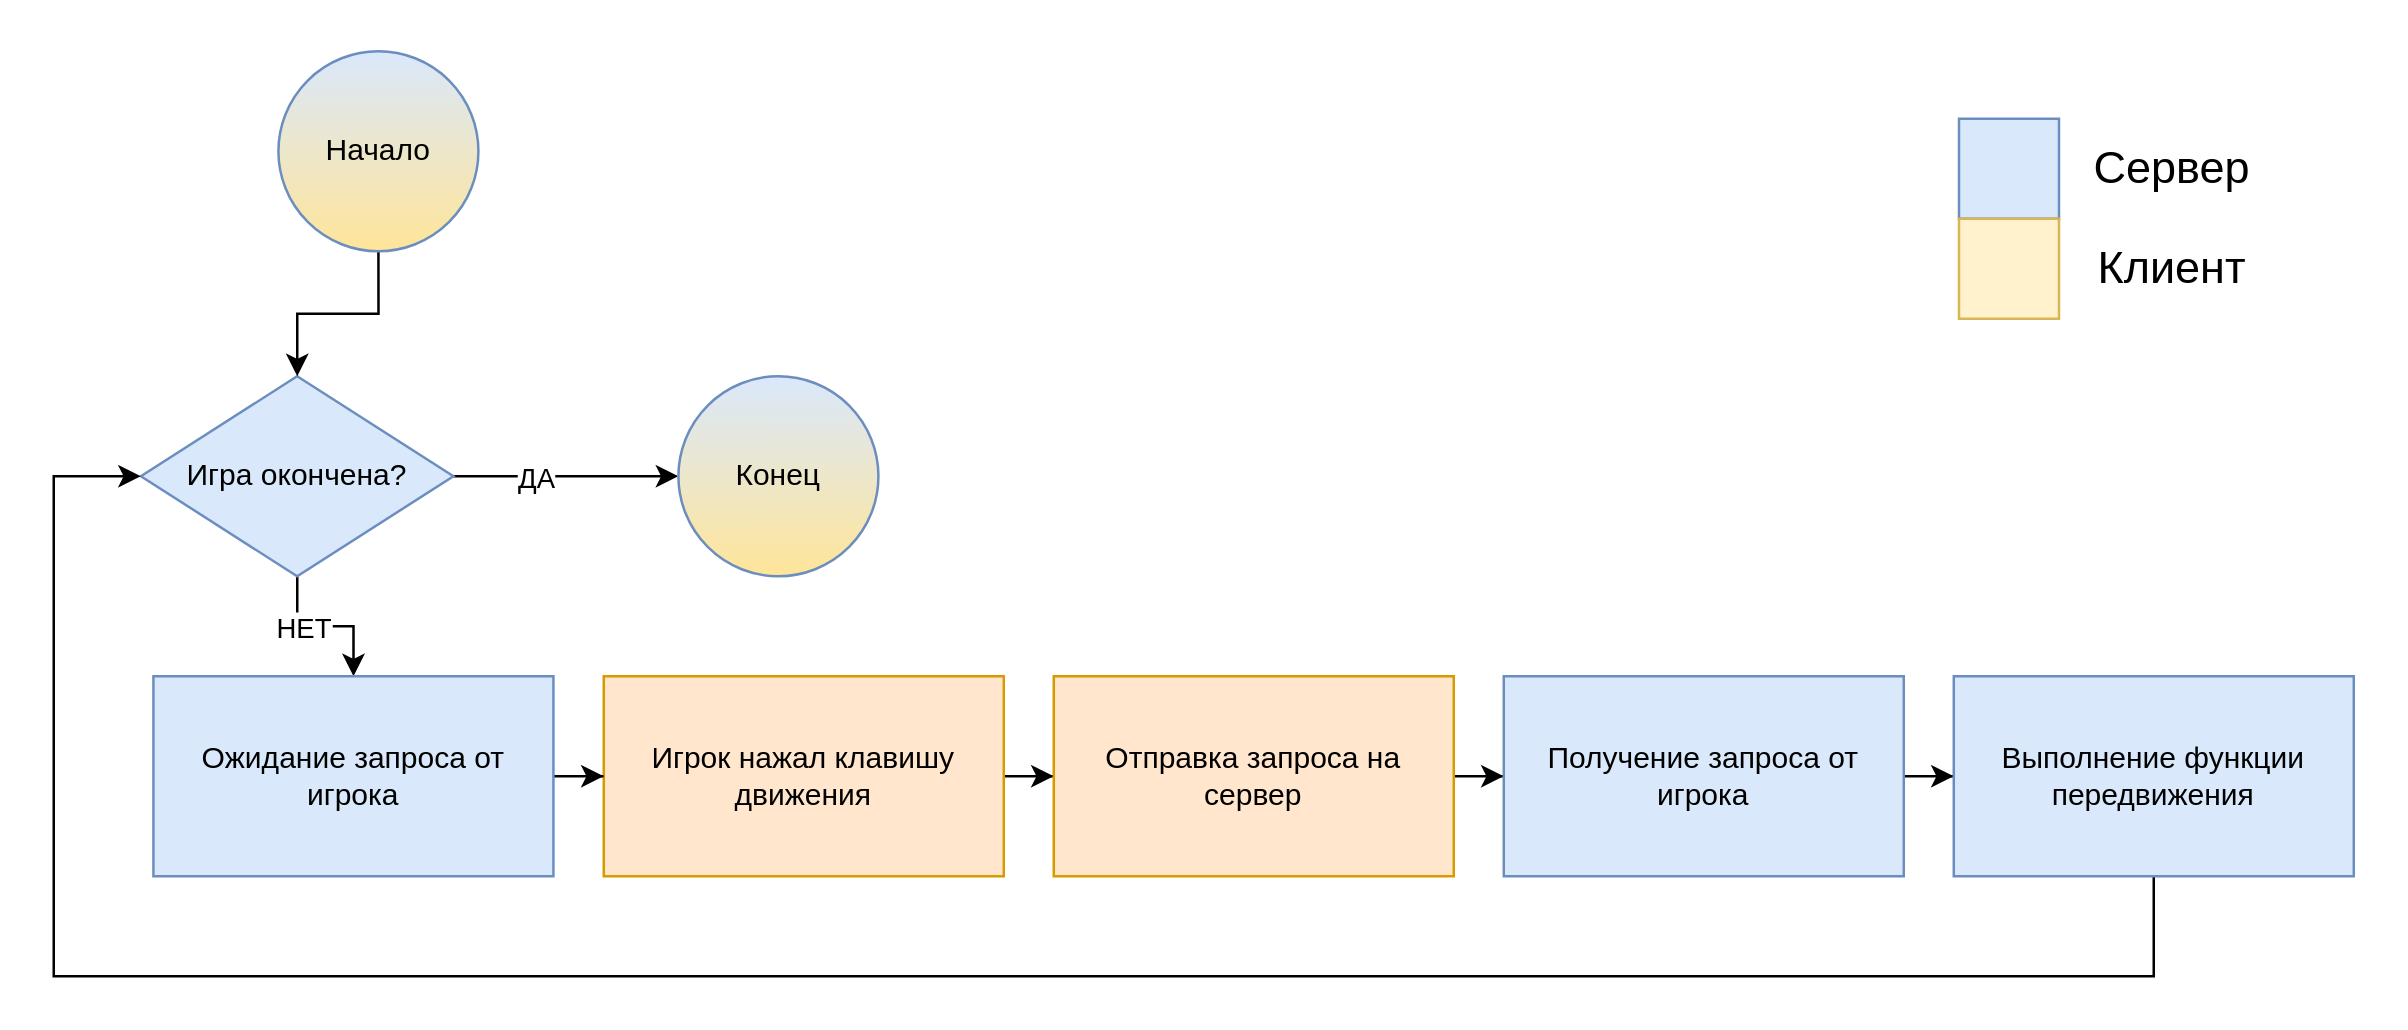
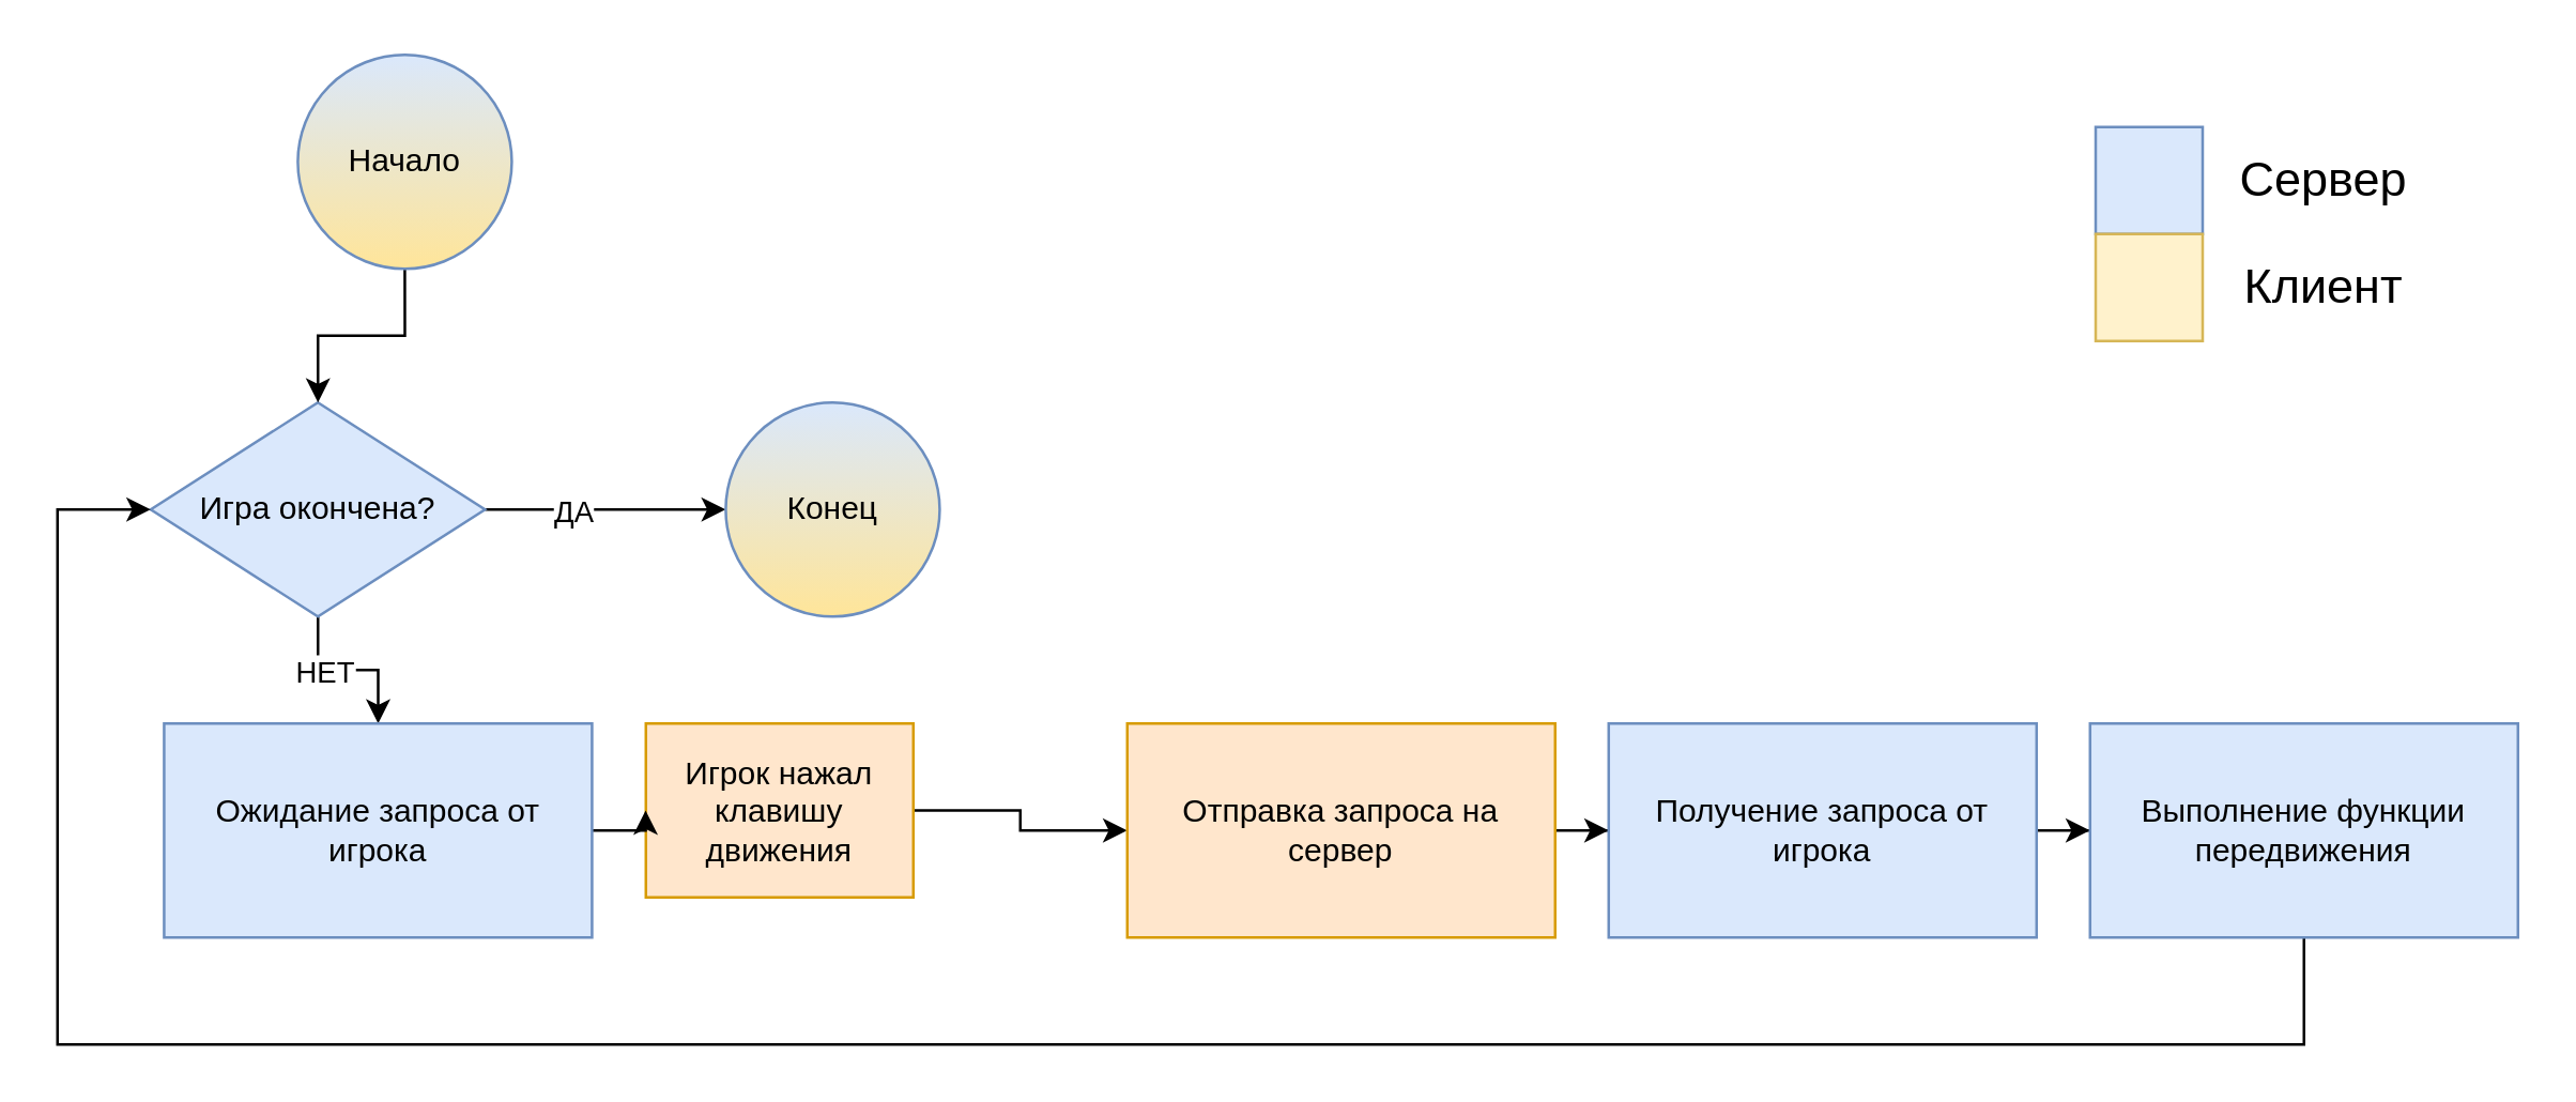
  <mxCell id="0" />
  <mxCell id="1" parent="0" />
  <mxCell id="2" style="edgeStyle=orthogonalEdgeStyle;rounded=0;orthogonalLoop=1;jettySize=auto;html=1;" edge="1" parent="1" source="3" target="5"><mxGeometry relative="1" as="geometry" /></mxCell>
- <mxCell id="3" value="Игрок нажал клавишу движения" style="rounded=0;whiteSpace=wrap;html=1;fillColor=#ffe6cc;strokeColor=#d79b00;" vertex="1" parent="1"><mxGeometry x="240.91" y="270" width="160" height="80" as="geometry" /></mxCell>
+ <mxCell id="3" value="Игрок нажал клавишу движения" style="rounded=0;whiteSpace=wrap;html=1;fillColor=#ffe6cc;strokeColor=#d79b00;" vertex="1" parent="1"><mxGeometry x="240.91" y="270" width="100" height="65" as="geometry" /></mxCell>
  <mxCell id="4" style="edgeStyle=orthogonalEdgeStyle;rounded=0;orthogonalLoop=1;jettySize=auto;html=1;" edge="1" parent="1" source="5" target="7"><mxGeometry relative="1" as="geometry"><mxPoint x="140.77" y="630" as="targetPoint" /></mxGeometry></mxCell>
  <mxCell id="5" value="Отправка запроса на сервер&lt;span style=&quot;color: rgba(0, 0, 0, 0); font-family: monospace; font-size: 0px; text-align: start;&quot;&gt;%3CmxGraphModel%3E%3Croot%3E%3CmxCell%20id%3D%220%22%2F%3E%3CmxCell%20id%3D%221%22%20parent%3D%220%22%2F%3E%3CmxCell%20id%3D%222%22%20value%3D%22%D0%98%D0%B3%D1%80%D0%BE%D0%BA%20%D0%BD%D0%B0%D0%B6%D0%B0%D0%BB%20%D0%BA%D0%BB%D0%B0%D0%B2%D0%B8%D1%88%D1%83%20%D0%B4%D0%B2%D0%B8%D0%B6%D0%B5%D0%BD%D0%B8%D1%8F%22%20style%3D%22rounded%3D0%3BwhiteSpace%3Dwrap%3Bhtml%3D1%3B%22%20vertex%3D%221%22%20parent%3D%221%22%3E%3CmxGeometry%20x%3D%22200%22%20y%3D%2240%22%20width%3D%22160%22%20height%3D%2280%22%20as%3D%22geometry%22%2F%3E%3C%2FmxCell%3E%3C%2Froot%3E%3C%2FmxGraphModel%3E&lt;/span&gt;" style="rounded=0;whiteSpace=wrap;html=1;fillColor=#ffe6cc;strokeColor=#d79b00;" vertex="1" parent="1"><mxGeometry x="420.91" y="270" width="160" height="80" as="geometry" /></mxCell>
  <mxCell id="6" style="edgeStyle=orthogonalEdgeStyle;rounded=0;orthogonalLoop=1;jettySize=auto;html=1;" edge="1" parent="1" source="7" target="19"><mxGeometry relative="1" as="geometry" /></mxCell>
  <mxCell id="7" value="Получение запроса от игрока" style="rounded=0;whiteSpace=wrap;html=1;fillColor=#dae8fc;strokeColor=#6c8ebf;" vertex="1" parent="1"><mxGeometry x="600.91" y="270" width="160" height="80" as="geometry" /></mxCell>
  <mxCell id="8" style="edgeStyle=orthogonalEdgeStyle;rounded=0;orthogonalLoop=1;jettySize=auto;html=1;" edge="1" parent="1" source="12" target="14"><mxGeometry relative="1" as="geometry" /></mxCell>
  <mxCell id="9" value="НЕТ" style="edgeLabel;html=1;align=center;verticalAlign=middle;resizable=0;points=[];" vertex="1" connectable="0" parent="8"><mxGeometry x="-0.31" relative="1" as="geometry"><mxPoint as="offset" /></mxGeometry></mxCell>
  <mxCell id="10" style="edgeStyle=orthogonalEdgeStyle;rounded=0;orthogonalLoop=1;jettySize=auto;html=1;" edge="1" parent="1" source="12" target="15"><mxGeometry relative="1" as="geometry"><mxPoint x="-19.23" y="710" as="targetPoint" /><Array as="points"><mxPoint x="240.77" y="190" /><mxPoint x="240.77" y="190" /></Array></mxGeometry></mxCell>
  <mxCell id="11" value="ДА" style="edgeLabel;html=1;align=center;verticalAlign=middle;resizable=0;points=[];" vertex="1" connectable="0" parent="10"><mxGeometry x="-0.265" relative="1" as="geometry"><mxPoint as="offset" /></mxGeometry></mxCell>
  <mxCell id="12" value="Игра окончена?" style="rhombus;whiteSpace=wrap;html=1;fillColor=#dae8fc;strokeColor=#6c8ebf;" vertex="1" parent="1"><mxGeometry x="55.77" y="150" width="125" height="80" as="geometry" /></mxCell>
  <mxCell id="13" style="edgeStyle=orthogonalEdgeStyle;rounded=0;orthogonalLoop=1;jettySize=auto;html=1;" edge="1" parent="1" source="14" target="3"><mxGeometry relative="1" as="geometry" /></mxCell>
  <mxCell id="14" value="Ожидание запроса от игрока" style="rounded=0;whiteSpace=wrap;html=1;fillColor=#dae8fc;strokeColor=#6c8ebf;" vertex="1" parent="1"><mxGeometry x="60.77" y="270" width="160" height="80" as="geometry" /></mxCell>
  <mxCell id="15" value="Конец" style="ellipse;whiteSpace=wrap;html=1;fillColor=#dae8fc;strokeColor=#6c8ebf;gradientColor=#FFE599;" vertex="1" parent="1"><mxGeometry x="270.77" y="150" width="80" height="80" as="geometry" /></mxCell>
  <mxCell id="16" style="edgeStyle=orthogonalEdgeStyle;rounded=0;orthogonalLoop=1;jettySize=auto;html=1;" edge="1" parent="1" source="17" target="12"><mxGeometry relative="1" as="geometry" /></mxCell>
  <mxCell id="17" value="Начало" style="ellipse;whiteSpace=wrap;html=1;fillColor=#dae8fc;strokeColor=#6c8ebf;gradientColor=#FFE599;" vertex="1" parent="1"><mxGeometry x="110.77" y="20" width="80" height="80" as="geometry" /></mxCell>
  <mxCell id="18" style="edgeStyle=orthogonalEdgeStyle;rounded=0;orthogonalLoop=1;jettySize=auto;html=1;" edge="1" parent="1" source="19" target="12"><mxGeometry relative="1" as="geometry"><Array as="points"><mxPoint x="860.91" y="390" /><mxPoint x="20.91" y="390" /><mxPoint x="20.91" y="190" /></Array></mxGeometry></mxCell>
  <mxCell id="19" value="Выполнение функции передвижения" style="rounded=0;whiteSpace=wrap;html=1;fillColor=#dae8fc;strokeColor=#6c8ebf;" vertex="1" parent="1"><mxGeometry x="780.91" y="270" width="160" height="80" as="geometry" /></mxCell>
  <mxCell id="20" value="" style="rounded=0;whiteSpace=wrap;html=1;fillColor=#dae8fc;strokeColor=#6c8ebf;" vertex="1" parent="1"><mxGeometry x="783" y="47" width="40" height="40" as="geometry" /></mxCell>
  <mxCell id="21" value="" style="rounded=0;whiteSpace=wrap;html=1;fillColor=#fff2cc;strokeColor=#d6b656;" vertex="1" parent="1"><mxGeometry x="783" y="87" width="40" height="40" as="geometry" /></mxCell>
  <mxCell id="22" value="&lt;font style=&quot;font-size: 18px;&quot;&gt;Сервер&lt;/font&gt;" style="text;html=1;align=center;verticalAlign=middle;resizable=0;points=[];autosize=1;strokeColor=none;fillColor=none;" vertex="1" parent="1"><mxGeometry x="823" y="47" width="90" height="40" as="geometry" /></mxCell>
  <mxCell id="23" value="&lt;font style=&quot;font-size: 18px;&quot;&gt;Клиент&lt;/font&gt;" style="text;html=1;align=center;verticalAlign=middle;resizable=0;points=[];autosize=1;strokeColor=none;fillColor=none;" vertex="1" parent="1"><mxGeometry x="828" y="87" width="80" height="40" as="geometry" /></mxCell>
